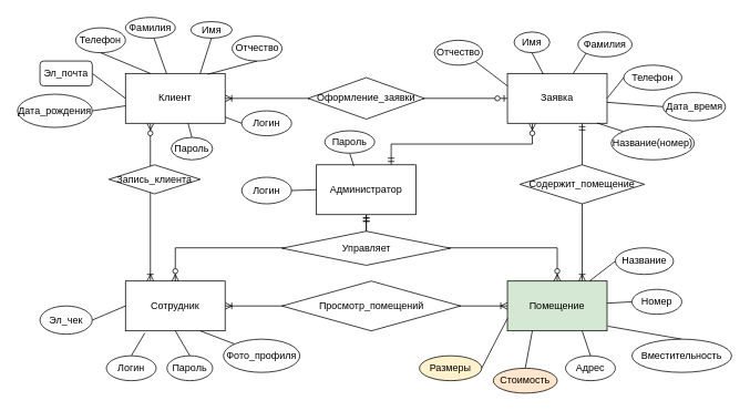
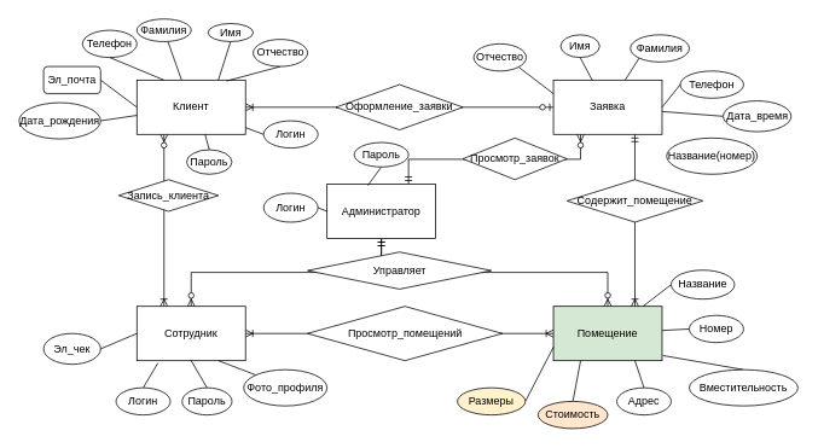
  <mxCell id="0" />
  <mxCell id="1" parent="0" />
  <mxCell id="2" style="edgeStyle=orthogonalEdgeStyle;rounded=0;orthogonalLoop=1;jettySize=auto;html=1;exitX=0.25;exitY=1;exitDx=0;exitDy=0;entryX=0.25;entryY=0;entryDx=0;entryDy=0;startArrow=ERzeroToMany;startFill=1;endArrow=ERoneToMany;endFill=0;" edge="1" parent="1" source="4" target="6"><mxGeometry relative="1" as="geometry" /></mxCell>
  <mxCell id="3" style="edgeStyle=orthogonalEdgeStyle;rounded=0;orthogonalLoop=1;jettySize=auto;html=1;exitX=1;exitY=0.5;exitDx=0;exitDy=0;startArrow=ERoneToMany;startFill=0;endArrow=ERzeroToOne;endFill=1;" edge="1" parent="1" source="4" target="13"><mxGeometry relative="1" as="geometry" /></mxCell>
  <mxCell id="4" value="Клиент" style="rounded=0;whiteSpace=wrap;html=1;" parent="1" vertex="1"><mxGeometry x="150" y="88" width="120" height="60" as="geometry" /></mxCell>
  <mxCell id="5" style="edgeStyle=orthogonalEdgeStyle;rounded=0;orthogonalLoop=1;jettySize=auto;html=1;exitX=1;exitY=0.5;exitDx=0;exitDy=0;startArrow=ERoneToMany;startFill=0;endArrow=ERoneToMany;endFill=0;" edge="1" parent="1" source="6" target="11"><mxGeometry relative="1" as="geometry" /></mxCell>
  <mxCell id="6" value="Сотрудник" style="rounded=0;whiteSpace=wrap;html=1;" parent="1" vertex="1"><mxGeometry x="150" y="338" width="120" height="60" as="geometry" /></mxCell>
  <mxCell id="7" style="edgeStyle=orthogonalEdgeStyle;rounded=0;orthogonalLoop=1;jettySize=auto;html=1;exitX=0.5;exitY=1;exitDx=0;exitDy=0;entryX=0.5;entryY=0;entryDx=0;entryDy=0;startArrow=ERmandOne;startFill=0;endArrow=ERzeroToMany;endFill=1;" edge="1" parent="1" source="10" target="11"><mxGeometry relative="1" as="geometry" /></mxCell>
  <mxCell id="8" style="edgeStyle=orthogonalEdgeStyle;rounded=0;orthogonalLoop=1;jettySize=auto;html=1;exitX=0.5;exitY=1;exitDx=0;exitDy=0;entryX=0.5;entryY=0;entryDx=0;entryDy=0;startArrow=ERmandOne;startFill=0;endArrow=ERzeroToMany;endFill=1;" edge="1" parent="1" source="10" target="6"><mxGeometry relative="1" as="geometry" /></mxCell>
  <mxCell id="9" style="edgeStyle=orthogonalEdgeStyle;rounded=0;orthogonalLoop=1;jettySize=auto;html=1;exitX=0.75;exitY=0;exitDx=0;exitDy=0;entryX=0.25;entryY=1;entryDx=0;entryDy=0;startArrow=ERmandOne;startFill=0;endArrow=ERzeroToMany;endFill=1;" edge="1" parent="1" source="10" target="13"><mxGeometry relative="1" as="geometry" /></mxCell>
- <mxCell id="10" value="Администратор" style="rounded=0;whiteSpace=wrap;html=1;" parent="1" vertex="1"><mxGeometry x="380" y="198" width="120" height="60" as="geometry" /></mxCell>
+ <mxCell id="10" value="Администратор" style="rounded=0;whiteSpace=wrap;html=1;" parent="1" vertex="1"><mxGeometry x="360" y="203" width="120" height="60" as="geometry" /></mxCell>
  <mxCell id="11" value="Помещение" style="rounded=0;whiteSpace=wrap;html=1;fillColor=#d5e8d4;" parent="1" vertex="1"><mxGeometry x="610" y="338" width="120" height="60" as="geometry" /></mxCell>
  <mxCell id="12" style="edgeStyle=orthogonalEdgeStyle;rounded=0;orthogonalLoop=1;jettySize=auto;html=1;exitX=0.75;exitY=1;exitDx=0;exitDy=0;entryX=0.75;entryY=0;entryDx=0;entryDy=0;startArrow=ERmandOne;startFill=0;endArrow=ERoneToMany;endFill=0;" edge="1" parent="1" source="13" target="11"><mxGeometry relative="1" as="geometry" /></mxCell>
  <mxCell id="13" value="Заявка" style="rounded=0;whiteSpace=wrap;html=1;" parent="1" vertex="1"><mxGeometry x="610" y="88" width="120" height="60" as="geometry" /></mxCell>
  <mxCell id="14" value="Содержит_помещение" style="rhombus;whiteSpace=wrap;html=1;" parent="1" vertex="1"><mxGeometry x="625" y="198" width="150" height="47" as="geometry" /></mxCell>
  <mxCell id="15" value="Просмотр_помещений" style="rhombus;whiteSpace=wrap;html=1;" parent="1" vertex="1"><mxGeometry x="338.5" y="338" width="215" height="60" as="geometry" /></mxCell>
  <mxCell id="16" value="Запись_клиента" style="rhombus;whiteSpace=wrap;html=1;" parent="1" vertex="1"><mxGeometry x="130" y="198" width="110" height="35" as="geometry" /></mxCell>
  <mxCell id="17" value="Управляет" style="rhombus;whiteSpace=wrap;html=1;" parent="1" vertex="1"><mxGeometry x="338.5" y="278" width="203" height="41" as="geometry" /></mxCell>
+ <mxCell id="18" value="Просмотр_заявок" style="rhombus;whiteSpace=wrap;html=1;" parent="1" vertex="1"><mxGeometry x="510" y="152" width="115" height="46" as="geometry" /></mxCell>
  <mxCell id="19" value="Оформление_заявки" style="rhombus;whiteSpace=wrap;html=1;" parent="1" vertex="1"><mxGeometry x="370" y="93" width="140" height="50" as="geometry" /></mxCell>
  <mxCell id="20" value="" style="edgeStyle=none;rounded=0;orthogonalLoop=1;jettySize=auto;html=1;startArrow=none;startFill=0;endArrow=none;endFill=0;" edge="1" parent="1" source="21" target="4"><mxGeometry relative="1" as="geometry" /></mxCell>
  <mxCell id="21" value="Фамилия" style="ellipse;whiteSpace=wrap;html=1;" vertex="1" parent="1"><mxGeometry x="150" y="20.5" width="60" height="25" as="geometry" /></mxCell>
  <mxCell id="22" style="edgeStyle=none;rounded=0;orthogonalLoop=1;jettySize=auto;html=1;exitX=0.5;exitY=1;exitDx=0;exitDy=0;entryX=0.75;entryY=0;entryDx=0;entryDy=0;startArrow=none;startFill=0;endArrow=none;endFill=0;" edge="1" parent="1" source="23" target="4"><mxGeometry relative="1" as="geometry" /></mxCell>
  <mxCell id="23" value="Имя" style="ellipse;whiteSpace=wrap;html=1;" vertex="1" parent="1"><mxGeometry x="228.5" y="25.5" width="50" height="20" as="geometry" /></mxCell>
  <mxCell id="24" style="edgeStyle=none;rounded=0;orthogonalLoop=1;jettySize=auto;html=1;exitX=0.5;exitY=1;exitDx=0;exitDy=0;entryX=0.825;entryY=0.017;entryDx=0;entryDy=0;entryPerimeter=0;startArrow=none;startFill=0;endArrow=none;endFill=0;" edge="1" parent="1" source="25" target="4"><mxGeometry relative="1" as="geometry" /></mxCell>
  <mxCell id="25" value="Отчество" style="ellipse;whiteSpace=wrap;html=1;" vertex="1" parent="1"><mxGeometry x="278.5" y="43" width="60" height="30" as="geometry" /></mxCell>
  <mxCell id="26" style="edgeStyle=none;rounded=0;orthogonalLoop=1;jettySize=auto;html=1;exitX=0.5;exitY=0;exitDx=0;exitDy=0;entryX=0.5;entryY=1;entryDx=0;entryDy=0;startArrow=none;startFill=0;endArrow=none;endFill=0;" edge="1" parent="1" source="27" target="6"><mxGeometry relative="1" as="geometry" /></mxCell>
  <mxCell id="27" value="Пароль" style="ellipse;whiteSpace=wrap;html=1;" vertex="1" parent="1"><mxGeometry x="200" y="428" width="55" height="30" as="geometry" /></mxCell>
  <mxCell id="28" style="edgeStyle=none;rounded=0;orthogonalLoop=1;jettySize=auto;html=1;exitX=0;exitY=0;exitDx=0;exitDy=0;entryX=0.75;entryY=1;entryDx=0;entryDy=0;startArrow=none;startFill=0;endArrow=none;endFill=0;" edge="1" parent="1" source="29" target="6"><mxGeometry relative="1" as="geometry" /></mxCell>
  <mxCell id="29" value="Фото_профиля" style="ellipse;whiteSpace=wrap;html=1;" vertex="1" parent="1"><mxGeometry x="268" y="408" width="92" height="40" as="geometry" /></mxCell>
  <mxCell id="30" style="edgeStyle=none;rounded=0;orthogonalLoop=1;jettySize=auto;html=1;exitX=0.5;exitY=0;exitDx=0;exitDy=0;entryX=0.194;entryY=1.043;entryDx=0;entryDy=0;entryPerimeter=0;startArrow=none;startFill=0;endArrow=none;endFill=0;" edge="1" parent="1" source="31" target="6"><mxGeometry relative="1" as="geometry" /></mxCell>
  <mxCell id="31" value="Логин" style="ellipse;whiteSpace=wrap;html=1;" vertex="1" parent="1"><mxGeometry x="127" y="428" width="60" height="30" as="geometry" /></mxCell>
  <mxCell id="32" style="edgeStyle=none;rounded=0;orthogonalLoop=1;jettySize=auto;html=1;exitX=0.5;exitY=1;exitDx=0;exitDy=0;entryX=0.25;entryY=0;entryDx=0;entryDy=0;startArrow=none;startFill=0;endArrow=none;endFill=0;" edge="1" parent="1" source="33" target="4"><mxGeometry relative="1" as="geometry" /></mxCell>
  <mxCell id="33" value="Телефон" style="ellipse;whiteSpace=wrap;html=1;" vertex="1" parent="1"><mxGeometry x="90" y="33" width="60" height="30" as="geometry" /></mxCell>
  <mxCell id="34" style="edgeStyle=none;rounded=0;orthogonalLoop=1;jettySize=auto;html=1;exitX=0;exitY=1;exitDx=0;exitDy=0;startArrow=none;startFill=0;endArrow=none;endFill=0;" edge="1" parent="1" source="35" target="13"><mxGeometry relative="1" as="geometry" /></mxCell>
  <mxCell id="35" value="Фамилия" style="ellipse;whiteSpace=wrap;html=1;" vertex="1" parent="1"><mxGeometry x="695" y="38" width="65" height="30" as="geometry" /></mxCell>
  <mxCell id="36" style="edgeStyle=none;rounded=0;orthogonalLoop=1;jettySize=auto;html=1;exitX=0.5;exitY=1;exitDx=0;exitDy=0;entryX=0.36;entryY=0.014;entryDx=0;entryDy=0;entryPerimeter=0;startArrow=none;startFill=0;endArrow=none;endFill=0;" edge="1" parent="1" source="37" target="13"><mxGeometry relative="1" as="geometry" /></mxCell>
  <mxCell id="37" value="Имя" style="ellipse;whiteSpace=wrap;html=1;" vertex="1" parent="1"><mxGeometry x="618" y="38" width="43" height="25" as="geometry" /></mxCell>
  <mxCell id="38" style="edgeStyle=none;rounded=0;orthogonalLoop=1;jettySize=auto;html=1;exitX=1;exitY=1;exitDx=0;exitDy=0;entryX=0;entryY=0.25;entryDx=0;entryDy=0;startArrow=none;startFill=0;endArrow=none;endFill=0;" edge="1" parent="1" source="39" target="13"><mxGeometry relative="1" as="geometry" /></mxCell>
  <mxCell id="39" value="Отчество" style="ellipse;whiteSpace=wrap;html=1;" vertex="1" parent="1"><mxGeometry x="522" y="48" width="58" height="30" as="geometry" /></mxCell>
  <mxCell id="40" style="edgeStyle=none;rounded=0;orthogonalLoop=1;jettySize=auto;html=1;exitX=0;exitY=0.5;exitDx=0;exitDy=0;entryX=1;entryY=0.5;entryDx=0;entryDy=0;startArrow=none;startFill=0;endArrow=none;endFill=0;" edge="1" parent="1" source="41" target="13"><mxGeometry relative="1" as="geometry" /></mxCell>
  <mxCell id="41" value="Телефон" style="ellipse;whiteSpace=wrap;html=1;" vertex="1" parent="1"><mxGeometry x="750" width="70" height="30" as="geometry" y="78" /></mxCell>
  <mxCell id="42" style="edgeStyle=none;rounded=0;orthogonalLoop=1;jettySize=auto;html=1;exitX=0;exitY=0.5;exitDx=0;exitDy=0;startArrow=none;startFill=0;endArrow=none;endFill=0;" edge="1" parent="1" source="43" target="13"><mxGeometry relative="1" as="geometry" /></mxCell>
  <mxCell id="43" value="Дата_время" style="ellipse;whiteSpace=wrap;html=1;" vertex="1" parent="1"><mxGeometry x="797.5" y="111" width="75" height="34" as="geometry" /></mxCell>
- <mxCell id="44" style="edgeStyle=none;rounded=0;orthogonalLoop=1;jettySize=auto;html=1;exitX=0;exitY=0;exitDx=0;exitDy=0;entryX=0.9;entryY=0.994;entryDx=0;entryDy=0;entryPerimeter=0;startArrow=none;startFill=0;endArrow=none;endFill=0;" edge="1" parent="1" source="45" target="13"><mxGeometry relative="1" as="geometry" /></mxCell>
  <mxCell id="45" value="Название(номер)" style="ellipse;whiteSpace=wrap;html=1;" vertex="1" parent="1"><mxGeometry x="735" y="152" width="100" height="40" as="geometry" /></mxCell>
  <mxCell id="46" style="edgeStyle=none;rounded=0;orthogonalLoop=1;jettySize=auto;html=1;exitX=0;exitY=0.5;exitDx=0;exitDy=0;startArrow=none;startFill=0;endArrow=none;endFill=0;" edge="1" parent="1" source="47" target="11"><mxGeometry relative="1" as="geometry" /></mxCell>
  <mxCell id="47" value="Название&lt;span style=&quot;font-family: &amp;#34;helvetica&amp;#34; , &amp;#34;arial&amp;#34; , sans-serif ; font-size: 0px ; white-space: nowrap&quot;&gt;%3CmxGraphModel%3E%3Croot%3E%3CmxCell%20id%3D%220%22%2F%3E%3CmxCell%20id%3D%221%22%20parent%3D%220%22%2F%3E%3CmxCell%20id%3D%222%22%20value%3D%22%D0%9D%D0%B0%D0%B7%D0%B2%D0%B0%D0%BD%D0%B8%D0%B5(%D0%BD%D0%BE%D0%BC%D0%B5%D1%80)%22%20style%3D%22ellipse%3BwhiteSpace%3Dwrap%3Bhtml%3D1%3B%22%20vertex%3D%221%22%20parent%3D%221%22%3E%3CmxGeometry%20x%3D%22610%22%20y%3D%2280%22%20width%3D%22100%22%20height%3D%2240%22%20as%3D%22geometry%22%2F%3E%3C%2FmxCell%3E%3C%2Froot%3E%3C%2FmxGraphModel%3E&lt;/span&gt;" style="ellipse;whiteSpace=wrap;html=1;" vertex="1" parent="1"><mxGeometry x="740" y="298" width="70" height="32" as="geometry" /></mxCell>
  <mxCell id="48" style="edgeStyle=none;rounded=0;orthogonalLoop=1;jettySize=auto;html=1;exitX=0;exitY=0.5;exitDx=0;exitDy=0;startArrow=none;startFill=0;endArrow=none;endFill=0;" edge="1" parent="1" source="49" target="11"><mxGeometry relative="1" as="geometry" /></mxCell>
  <mxCell id="49" value="Номер" style="ellipse;whiteSpace=wrap;html=1;" vertex="1" parent="1"><mxGeometry x="760" y="348" width="60" height="30" as="geometry" /></mxCell>
  <mxCell id="50" style="edgeStyle=none;rounded=0;orthogonalLoop=1;jettySize=auto;html=1;exitX=1;exitY=0.5;exitDx=0;exitDy=0;entryX=0;entryY=0.75;entryDx=0;entryDy=0;startArrow=none;startFill=0;endArrow=none;endFill=0;" edge="1" parent="1" source="51" target="11"><mxGeometry relative="1" as="geometry" /></mxCell>
  <mxCell id="51" value="Размеры" style="ellipse;whiteSpace=wrap;html=1;fillColor=#fff2cc;" vertex="1" parent="1"><mxGeometry x="504" y="428" width="75" height="30" as="geometry" /></mxCell>
  <mxCell id="52" style="edgeStyle=none;rounded=0;orthogonalLoop=1;jettySize=auto;html=1;exitX=0.5;exitY=0;exitDx=0;exitDy=0;entryX=1.007;entryY=0.906;entryDx=0;entryDy=0;entryPerimeter=0;startArrow=none;startFill=0;endArrow=none;endFill=0;" edge="1" parent="1" source="53" target="11"><mxGeometry relative="1" as="geometry" /></mxCell>
  <mxCell id="53" value="Вместительность" style="ellipse;whiteSpace=wrap;html=1;" vertex="1" parent="1"><mxGeometry x="760" y="408" width="120" height="40" as="geometry" /></mxCell>
  <mxCell id="54" style="edgeStyle=none;rounded=0;orthogonalLoop=1;jettySize=auto;html=1;exitX=0.5;exitY=0;exitDx=0;exitDy=0;entryX=0.25;entryY=1;entryDx=0;entryDy=0;startArrow=none;startFill=0;endArrow=none;endFill=0;" edge="1" parent="1" source="55" target="11"><mxGeometry relative="1" as="geometry" /></mxCell>
  <mxCell id="55" value="Стоимость" style="ellipse;whiteSpace=wrap;html=1;fillColor=#ffe6cc;" vertex="1" parent="1"><mxGeometry x="593" y="443" width="77" height="30" as="geometry" /></mxCell>
  <mxCell id="56" style="edgeStyle=none;rounded=0;orthogonalLoop=1;jettySize=auto;html=1;exitX=0.5;exitY=0;exitDx=0;exitDy=0;entryX=0.75;entryY=1;entryDx=0;entryDy=0;startArrow=none;startFill=0;endArrow=none;endFill=0;" edge="1" parent="1" source="57" target="11"><mxGeometry relative="1" as="geometry" /></mxCell>
  <mxCell id="57" value="Адрес" style="ellipse;whiteSpace=wrap;html=1;" vertex="1" parent="1"><mxGeometry x="680" y="428" width="60" height="30" as="geometry" /></mxCell>
  <mxCell id="58" style="edgeStyle=none;rounded=0;orthogonalLoop=1;jettySize=auto;html=1;exitX=1;exitY=0.5;exitDx=0;exitDy=0;entryX=0;entryY=0.5;entryDx=0;entryDy=0;startArrow=none;startFill=0;endArrow=none;endFill=0;" edge="1" parent="1" source="59" target="4"><mxGeometry relative="1" as="geometry" /></mxCell>
  <mxCell id="59" value="Эл_почта" style="whiteSpace=wrap;html=1;rounded=1;" vertex="1" parent="1"><mxGeometry x="47" y="73" width="63" height="30" as="geometry" /></mxCell>
  <mxCell id="60" style="edgeStyle=none;rounded=0;orthogonalLoop=1;jettySize=auto;html=1;exitX=1;exitY=0.5;exitDx=0;exitDy=0;startArrow=none;startFill=0;endArrow=none;endFill=0;" edge="1" parent="1" source="61" target="4"><mxGeometry relative="1" as="geometry" /></mxCell>
  <mxCell id="61" value="Дата_рождения" style="ellipse;whiteSpace=wrap;html=1;" vertex="1" parent="1"><mxGeometry x="20" y="113" width="90" height="40" as="geometry" /></mxCell>
  <mxCell id="62" style="edgeStyle=none;rounded=0;orthogonalLoop=1;jettySize=auto;html=1;exitX=0;exitY=0.5;exitDx=0;exitDy=0;startArrow=none;startFill=0;endArrow=none;endFill=0;" edge="1" parent="1" source="63" target="4"><mxGeometry relative="1" as="geometry" /></mxCell>
  <mxCell id="63" value="Логин" style="ellipse;whiteSpace=wrap;html=1;" vertex="1" parent="1"><mxGeometry x="290" y="133" width="60" height="30" as="geometry" /></mxCell>
  <mxCell id="64" style="edgeStyle=none;rounded=0;orthogonalLoop=1;jettySize=auto;html=1;exitX=0.5;exitY=0;exitDx=0;exitDy=0;entryX=0.628;entryY=1;entryDx=0;entryDy=0;entryPerimeter=0;startArrow=none;startFill=0;endArrow=none;endFill=0;" edge="1" parent="1" source="65" target="4"><mxGeometry relative="1" as="geometry" /></mxCell>
  <mxCell id="65" value="Пароль" style="ellipse;whiteSpace=wrap;html=1;" vertex="1" parent="1"><mxGeometry x="205" y="165" width="50" height="27" as="geometry" /></mxCell>
  <mxCell id="66" style="edgeStyle=none;rounded=0;orthogonalLoop=1;jettySize=auto;html=1;exitX=1;exitY=0.5;exitDx=0;exitDy=0;entryX=0;entryY=0.5;entryDx=0;entryDy=0;startArrow=none;startFill=0;endArrow=none;endFill=0;" edge="1" parent="1" source="67" target="6"><mxGeometry relative="1" as="geometry" /></mxCell>
  <mxCell id="67" value="Эл_чек" style="ellipse;whiteSpace=wrap;html=1;" vertex="1" parent="1"><mxGeometry x="47" y="368" width="63" height="34" as="geometry" /></mxCell>
  <mxCell id="68" style="edgeStyle=none;rounded=0;orthogonalLoop=1;jettySize=auto;html=1;exitX=0.5;exitY=1;exitDx=0;exitDy=0;entryX=0.375;entryY=0.024;entryDx=0;entryDy=0;entryPerimeter=0;startArrow=none;startFill=0;endArrow=none;endFill=0;" edge="1" parent="1" source="69" target="10"><mxGeometry relative="1" as="geometry" /></mxCell>
  <mxCell id="69" value="Пароль" style="ellipse;whiteSpace=wrap;html=1;" vertex="1" parent="1"><mxGeometry x="390" y="157" width="60" height="27" as="geometry" /></mxCell>
  <mxCell id="70" style="edgeStyle=none;rounded=0;orthogonalLoop=1;jettySize=auto;html=1;exitX=1;exitY=0.5;exitDx=0;exitDy=0;entryX=0;entryY=0.5;entryDx=0;entryDy=0;startArrow=none;startFill=0;endArrow=none;endFill=0;" edge="1" parent="1" source="71" target="10"><mxGeometry relative="1" as="geometry" /></mxCell>
  <mxCell id="71" value="Логин" style="ellipse;whiteSpace=wrap;html=1;" vertex="1" parent="1"><mxGeometry x="290" y="213" width="60" height="32" as="geometry" /></mxCell>
